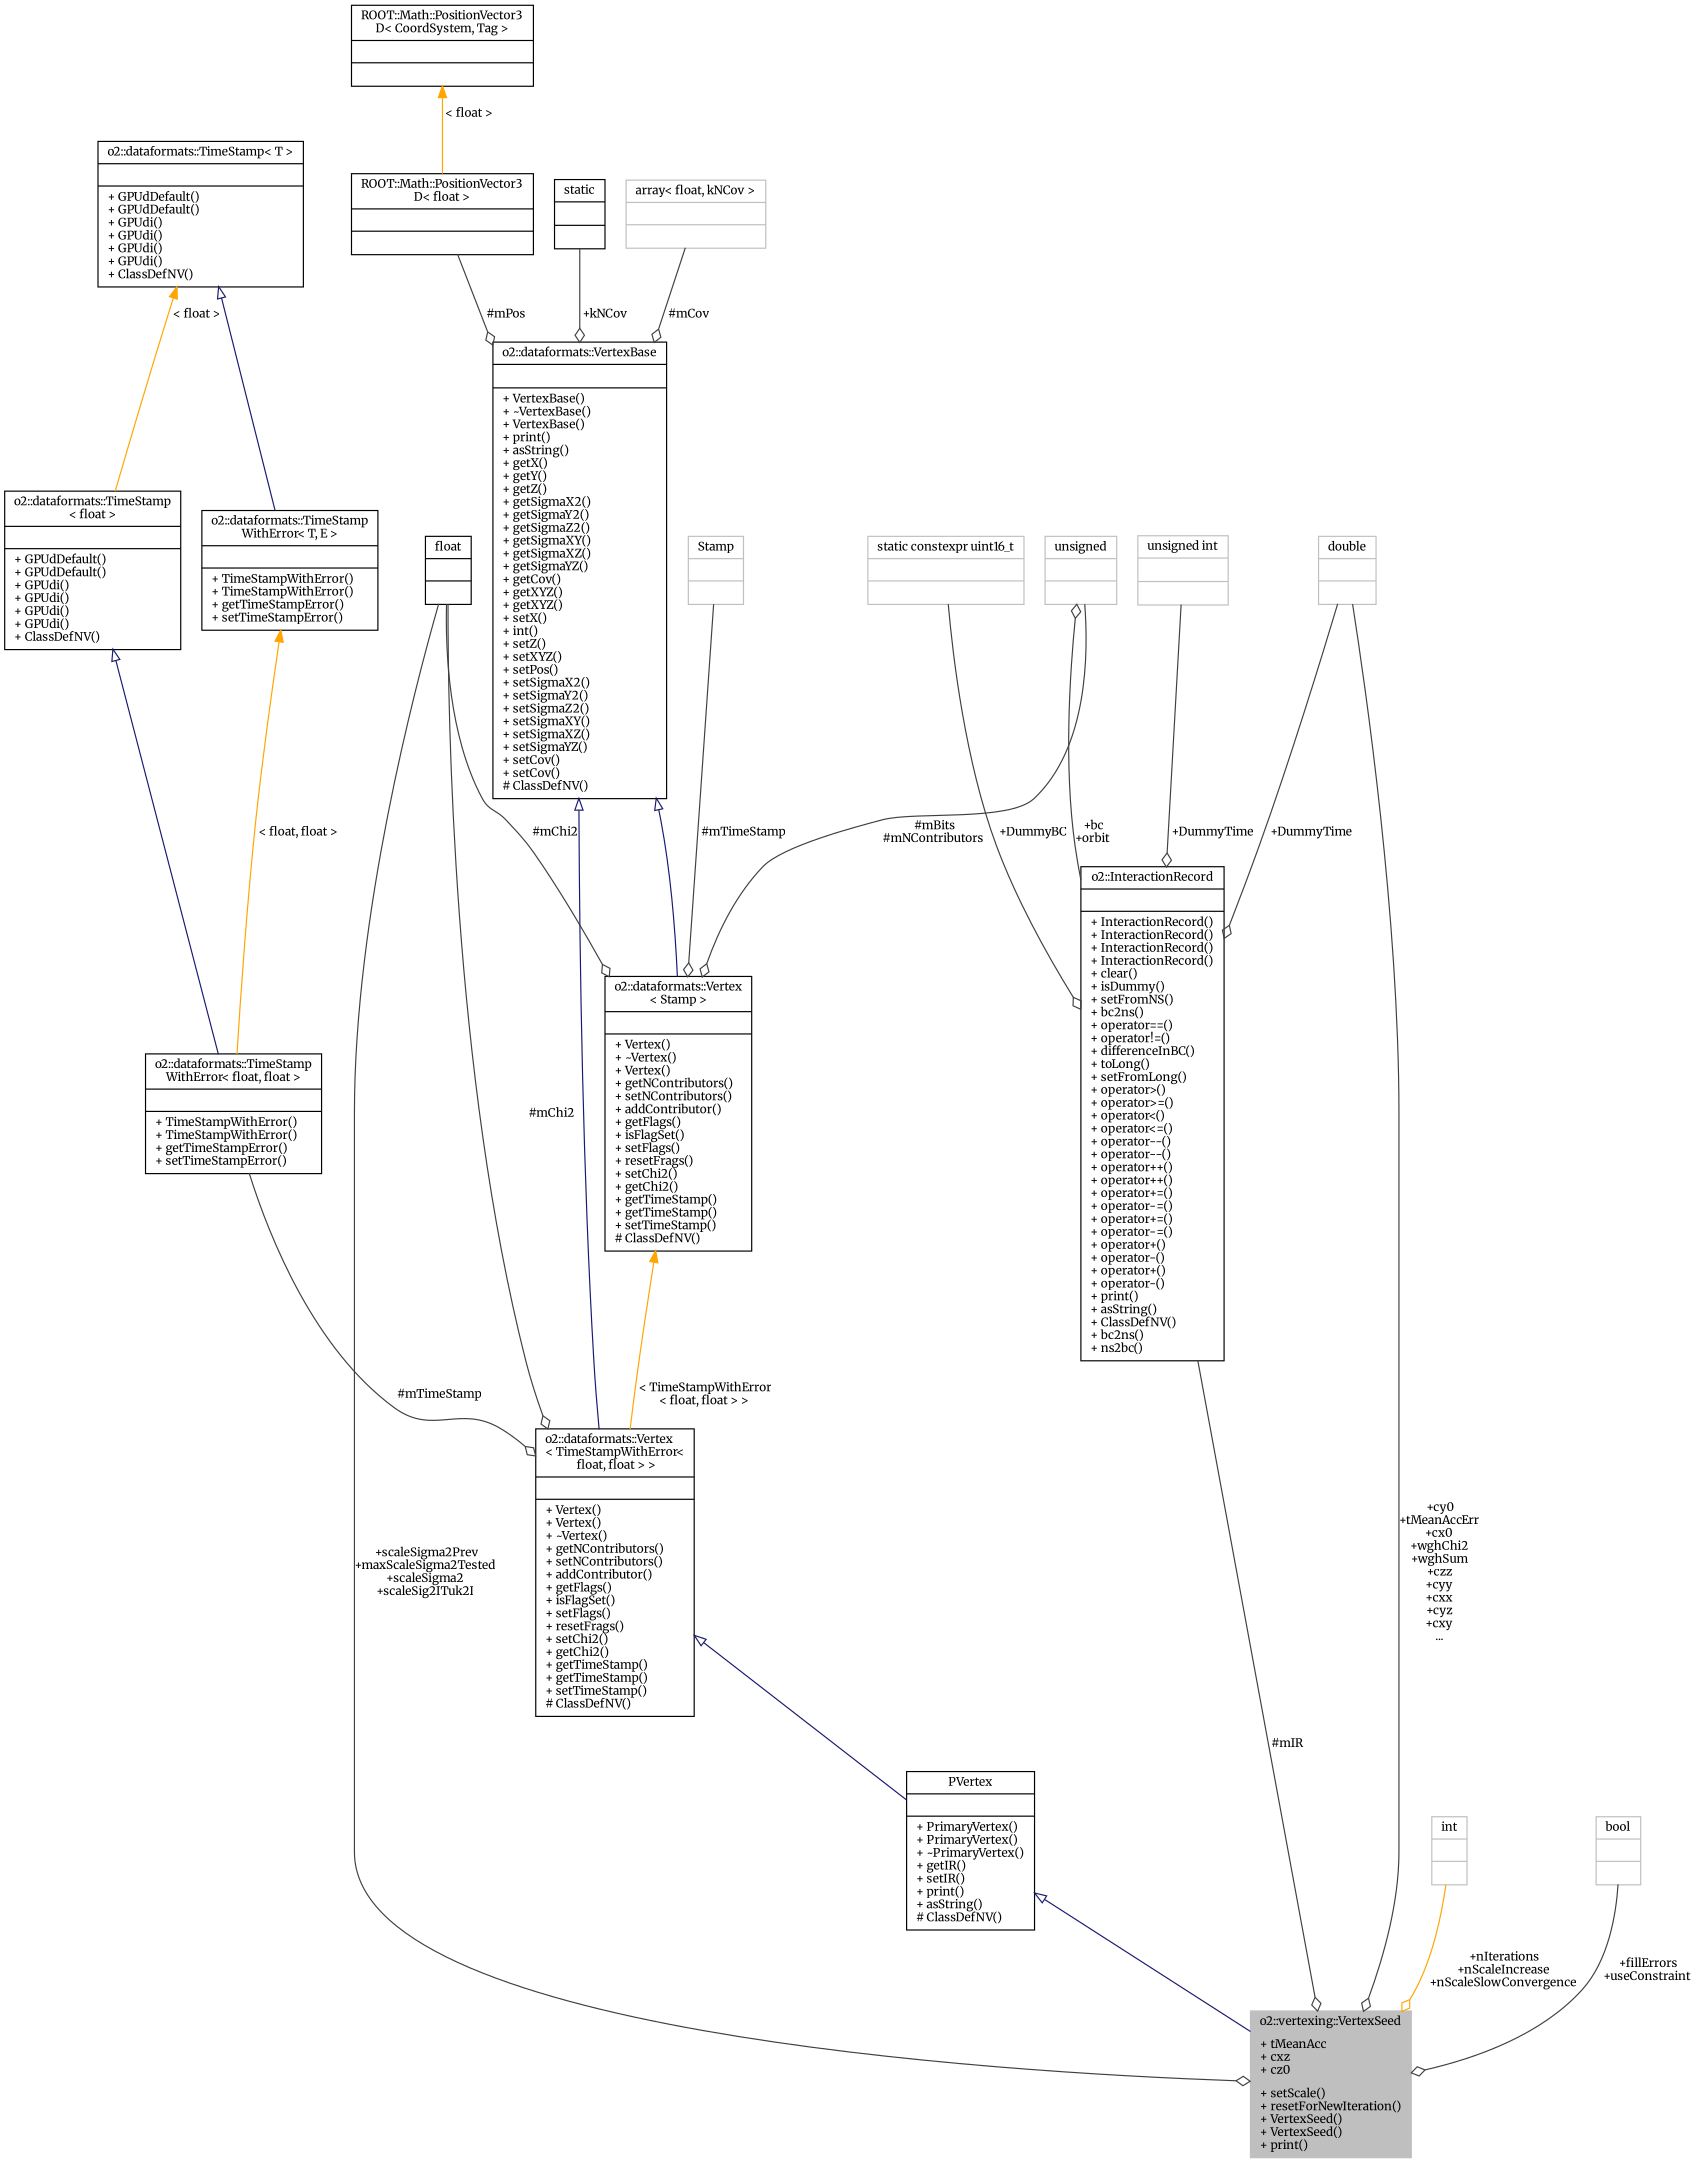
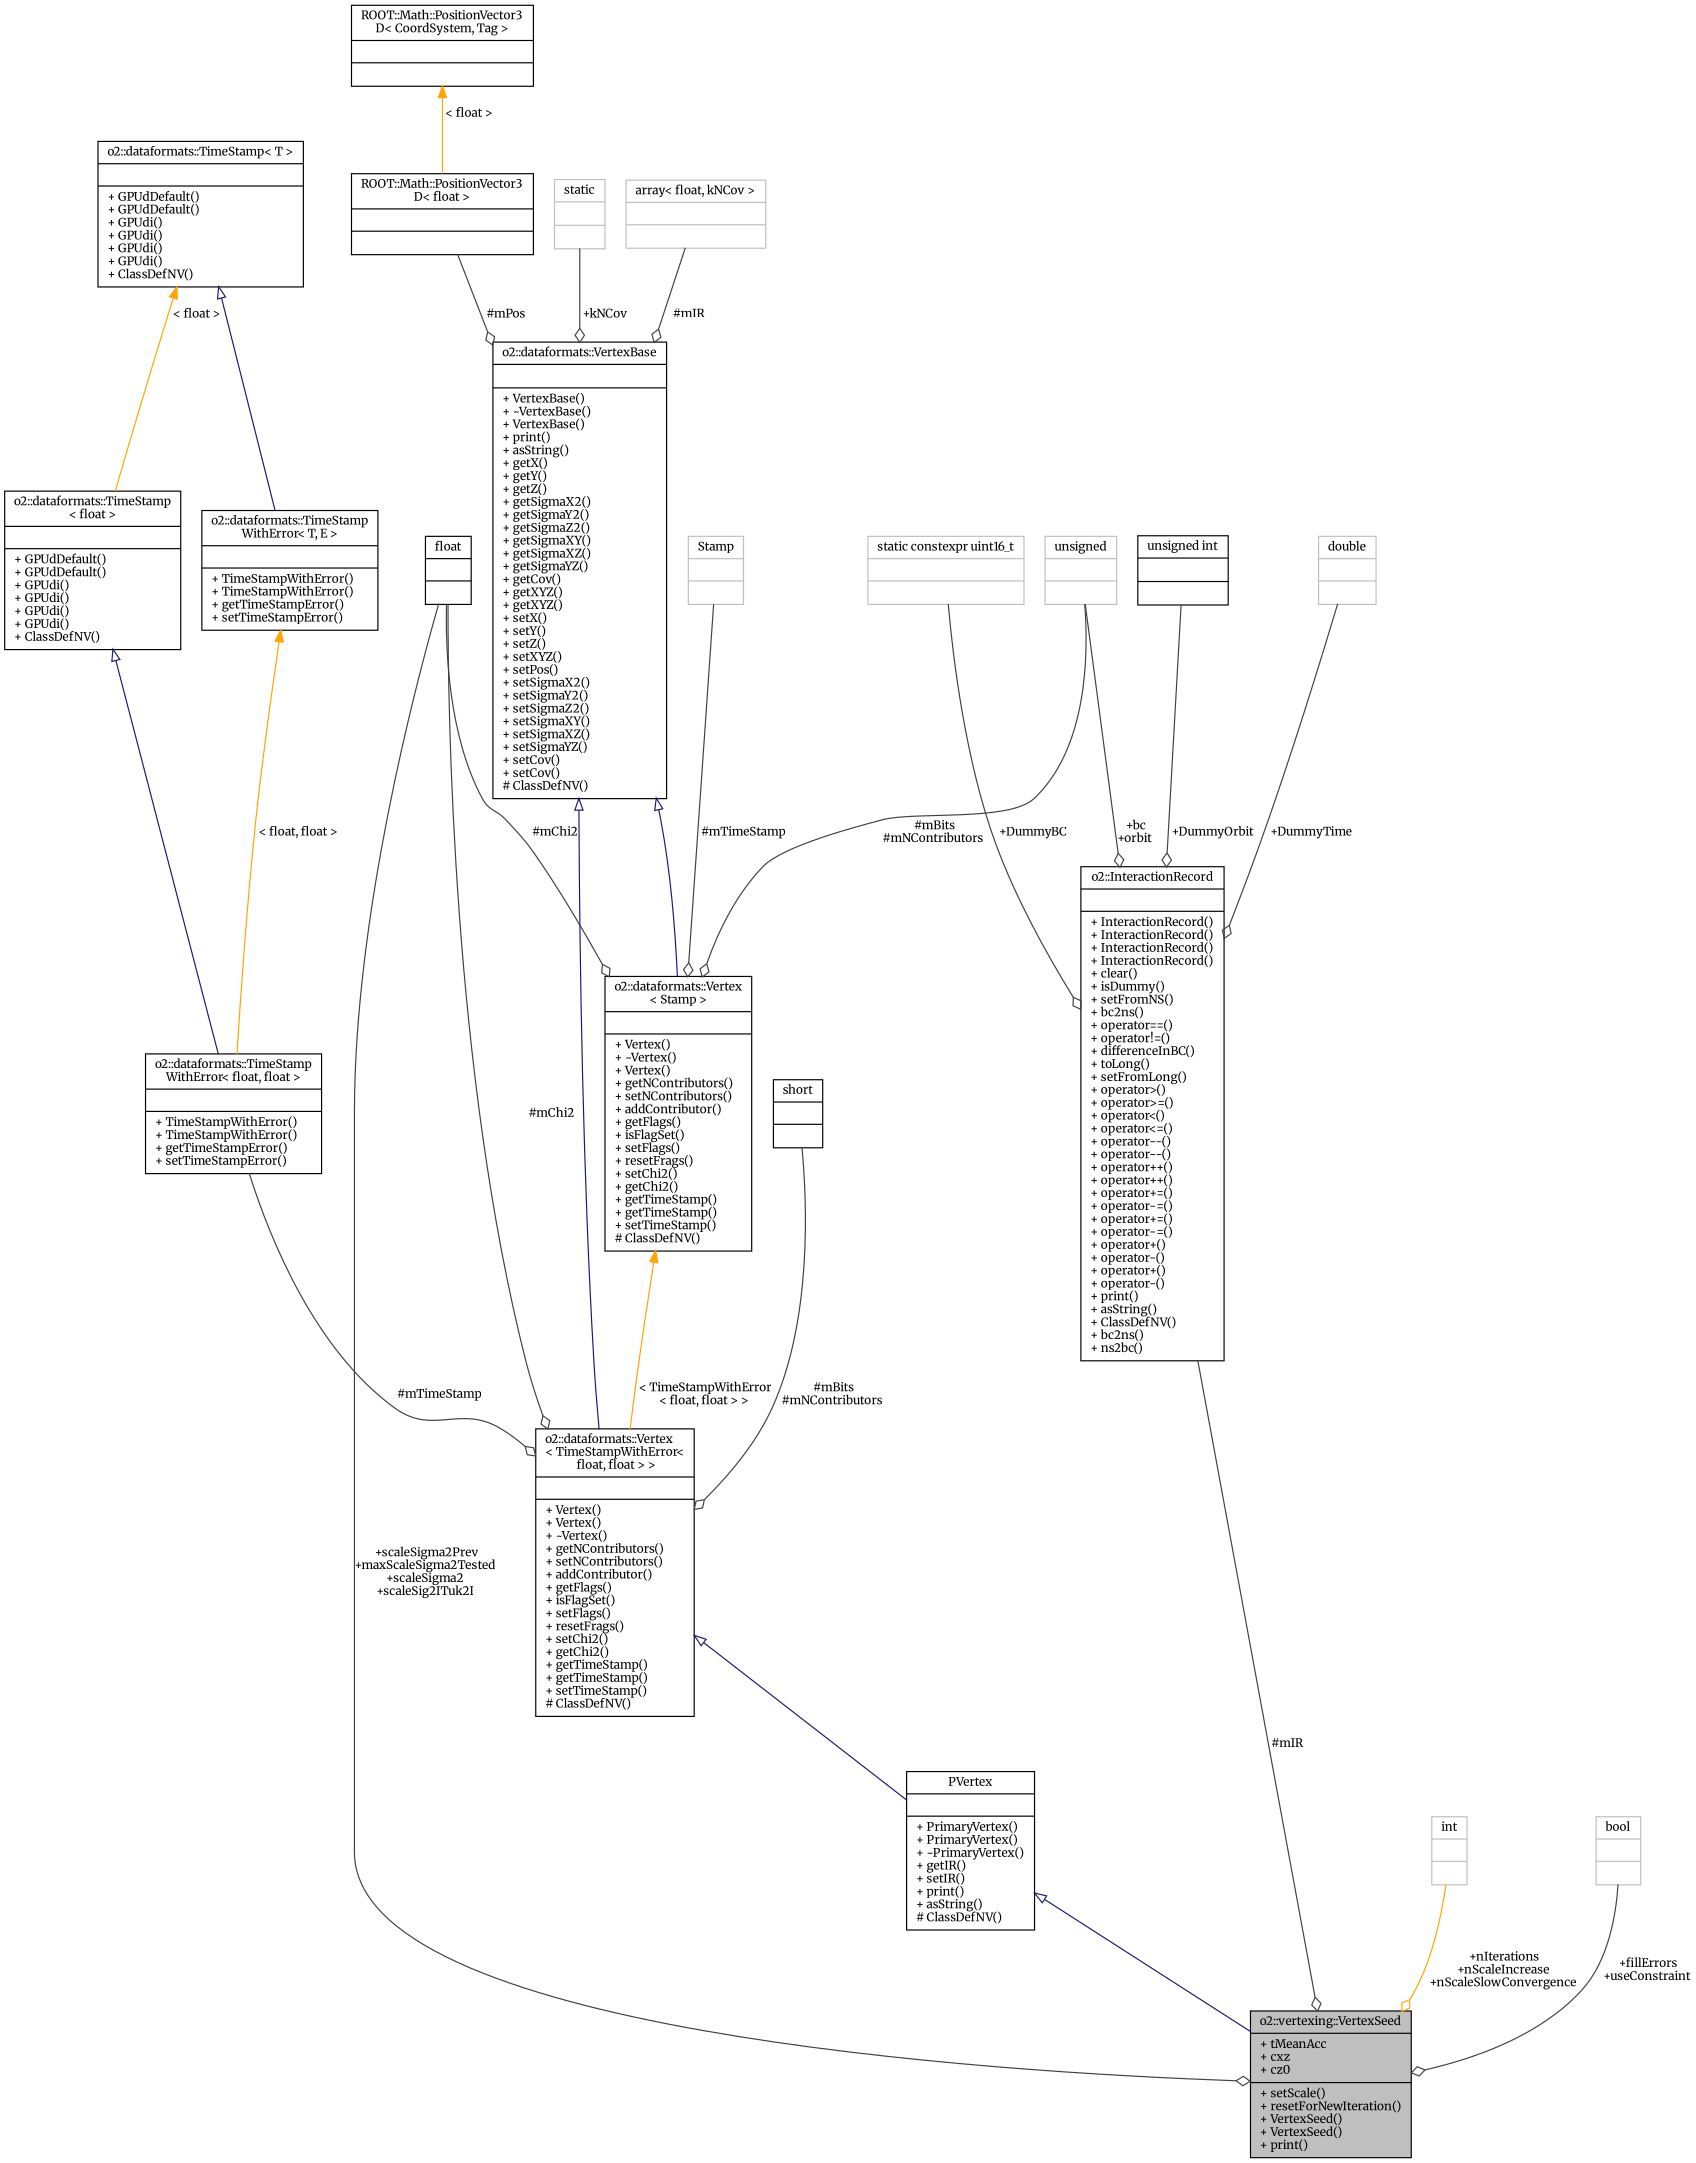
  digraph {
    fontname=Merriweather
    node [color=black fontname=Merriweather fontsize=10 shape=record]
    edge [color=grey25 fontname=Merriweather fontsize=10 labelfontname=Helvetica labelfontsize=10 style=solid arrowhead=odiamond]
-   n1 [color=grey75 fillcolor=grey75 fontcolor=black height=0.2 label="{o2::vertexing::VertexSeed\n|+ tMeanAcc\l+ cxz\l+ cz0\l|+ setScale()\l+ resetForNewIteration()\l+ VertexSeed()\l+ VertexSeed()\l+ print()\l}" style=filled width=0.4]
+   n1 [fillcolor=grey75 fontcolor=black height=0.2 label="{o2::vertexing::VertexSeed\n|+ tMeanAcc\l+ cxz\l+ cz0\l|+ setScale()\l+ resetForNewIteration()\l+ VertexSeed()\l+ VertexSeed()\l+ print()\l}" style=filled width=0.4]
    n2 [height=0.2 label="{PVertex\n||+ PrimaryVertex()\l+ PrimaryVertex()\l+ ~PrimaryVertex()\l+ getIR()\l+ setIR()\l+ print()\l+ asString()\l# ClassDefNV()\l}" width=0.4]
    n3 [height=0.2 label="{o2::dataformats::Vertex\l\< TimeStampWithError\<\l float, float \> \>\n||+ Vertex()\l+ Vertex()\l+ ~Vertex()\l+ getNContributors()\l+ setNContributors()\l+ addContributor()\l+ getFlags()\l+ isFlagSet()\l+ setFlags()\l+ resetFrags()\l+ setChi2()\l+ getChi2()\l+ getTimeStamp()\l+ getTimeStamp()\l+ setTimeStamp()\l# ClassDefNV()\l}" width=0.4]
-   n4 [height=0.2 label="{o2::dataformats::VertexBase\n||+ VertexBase()\l+ ~VertexBase()\l+ VertexBase()\l+ print()\l+ asString()\l+ getX()\l+ getY()\l+ getZ()\l+ getSigmaX2()\l+ getSigmaY2()\l+ getSigmaZ2()\l+ getSigmaXY()\l+ getSigmaXZ()\l+ getSigmaYZ()\l+ getCov()\l+ getXYZ()\l+ getXYZ()\l+ setX()\l+ int()\l+ setZ()\l+ setXYZ()\l+ setPos()\l+ setSigmaX2()\l+ setSigmaY2()\l+ setSigmaZ2()\l+ setSigmaXY()\l+ setSigmaXZ()\l+ setSigmaYZ()\l+ setCov()\l+ setCov()\l# ClassDefNV()\l}" width=0.4]
+   n4 [height=0.2 label="{o2::dataformats::VertexBase\n||+ VertexBase()\l+ ~VertexBase()\l+ VertexBase()\l+ print()\l+ asString()\l+ getX()\l+ getY()\l+ getZ()\l+ getSigmaX2()\l+ getSigmaY2()\l+ getSigmaZ2()\l+ getSigmaXY()\l+ getSigmaXZ()\l+ getSigmaYZ()\l+ getCov()\l+ getXYZ()\l+ getXYZ()\l+ setX()\l+ setY()\l+ setZ()\l+ setXYZ()\l+ setPos()\l+ setSigmaX2()\l+ setSigmaY2()\l+ setSigmaZ2()\l+ setSigmaXY()\l+ setSigmaXZ()\l+ setSigmaYZ()\l+ setCov()\l+ setCov()\l# ClassDefNV()\l}" width=0.4]
    n5 [height=0.2 label="{o2::dataformats::Vertex\l\< Stamp \>\n||+ Vertex()\l+ ~Vertex()\l+ Vertex()\l+ getNContributors()\l+ setNContributors()\l+ addContributor()\l+ getFlags()\l+ isFlagSet()\l+ setFlags()\l+ resetFrags()\l+ setChi2()\l+ getChi2()\l+ getTimeStamp()\l+ getTimeStamp()\l+ setTimeStamp()\l# ClassDefNV()\l}" width=0.4]
    n6 [color=grey75 height=0.2 label="{array\< float, kNCov \>\n||}" width=0.4]
    n7 [height=0.2 label="{ROOT::Math::PositionVector3\lD\< float \>\n||}" width=0.4]
    n8 [height=0.2 label="{ROOT::Math::PositionVector3\lD\< CoordSystem, Tag \>\n||}" width=0.4]
-   n9 [height=0.2 label="{static\n||}" width=0.4]
+   n9 [color=grey75 height=0.2 label="{static\n||}" width=0.4]
+   n10 [height=0.2 label="{short\n||}" width=0.4]
    n11 [height=0.2 label="{float\n||}" width=0.4]
    n12 [height=0.2 label="{o2::dataformats::TimeStamp\lWithError\< float, float \>\n||+ TimeStampWithError()\l+ TimeStampWithError()\l+ getTimeStampError()\l+ setTimeStampError()\l}" width=0.4]
    n13 [height=0.2 label="{o2::dataformats::TimeStamp\l\< float \>\n||+ GPUdDefault()\l+ GPUdDefault()\l+ GPUdi()\l+ GPUdi()\l+ GPUdi()\l+ GPUdi()\l+ ClassDefNV()\l}" width=0.4]
    n14 [height=0.2 label="{o2::dataformats::TimeStamp\< T \>\n||+ GPUdDefault()\l+ GPUdDefault()\l+ GPUdi()\l+ GPUdi()\l+ GPUdi()\l+ GPUdi()\l+ ClassDefNV()\l}" width=0.4]
    n15 [height=0.2 label="{o2::dataformats::TimeStamp\lWithError\< T, E \>\n||+ TimeStampWithError()\l+ TimeStampWithError()\l+ getTimeStampError()\l+ setTimeStampError()\l}" width=0.4]
    n16 [color=grey75 height=0.2 label="{unsigned\n||}" width=0.4]
    n17 [height=0.2 label="{o2::InteractionRecord\n||+ InteractionRecord()\l+ InteractionRecord()\l+ InteractionRecord()\l+ InteractionRecord()\l+ clear()\l+ isDummy()\l+ setFromNS()\l+ bc2ns()\l+ operator==()\l+ operator!=()\l+ differenceInBC()\l+ toLong()\l+ setFromLong()\l+ operator\>()\l+ operator\>=()\l+ operator\<()\l+ operator\<=()\l+ operator--()\l+ operator--()\l+ operator++()\l+ operator++()\l+ operator+=()\l+ operator-=()\l+ operator+=()\l+ operator-=()\l+ operator+()\l+ operator-()\l+ operator+()\l+ operator-()\l+ print()\l+ asString()\l+ ClassDefNV()\l+ bc2ns()\l+ ns2bc()\l}" width=0.4]
    n18 [color=grey75 height=0.2 label="{Stamp\n||}" width=0.4]
    n19 [color=grey75 height=0.2 label="{double\n||}" width=0.4]
-   n20 [color=grey75 height=0.2 label="{unsigned int\n||}" width=0.4]
+   n20 [height=0.2 label="{unsigned int\n||}" width=0.4]
    n21 [color=grey75 height=0.2 label="{static constexpr uint16_t\n||}" width=0.4]
    n22 [color=grey75 height=0.2 label="{int\n||}" width=0.4]
    n23 [color=grey75 height=0.2 label="{bool\n||}" width=0.4]
    n2 -> n1 [arrowtail=onormal color=midnightblue dir=back arrowhead=""]
    n3 -> n2 [arrowtail=onormal color=midnightblue dir=back arrowhead=""]
    n4 -> n3 [arrowtail=onormal color=midnightblue dir=back arrowhead=""]
    n4 -> n5 [arrowtail=onormal color=midnightblue dir=back arrowhead=""]
    n5 -> n3 [color=orange dir=back label=" \< TimeStampWithError\l\< float, float \> \>" arrowhead=""]
-   n6 -> n4 [label=" #mCov"]
+   n6 -> n4 [label=" #mIR"]
    n7 -> n4 [label=" #mPos"]
    n8 -> n7 [color=orange dir=back label=" \< float \>" arrowhead=""]
    n9 -> n4 [label=" +kNCov"]
+   n10 -> n3 [label=" #mBits\n#mNContributors"]
    n11 -> n1 [label=" +scaleSigma2Prev\n+maxScaleSigma2Tested\n+scaleSigma2\n+scaleSig2ITuk2I"]
    n11 -> n3 [label=" #mChi2"]
    n11 -> n5 [label=" #mChi2"]
    n12 -> n3 [label=" #mTimeStamp"]
    n13 -> n12 [arrowtail=onormal color=midnightblue dir=back arrowhead=""]
    n14 -> n13 [color=orange dir=back label=" \< float \>" arrowhead=""]
    n14 -> n15 [arrowtail=onormal color=midnightblue dir=back arrowhead=""]
    n15 -> n12 [color=orange dir=back label=" \< float, float \>" arrowhead=""]
    n16 -> n5 [label=" #mBits\n#mNContributors"]
-   n17 -> n16 [label=" +bc\n+orbit"]
+   n16 -> n17 [label=" +bc\n+orbit"]
    n17 -> n1 [label=" #mIR"]
    n18 -> n5 [label=" #mTimeStamp"]
-   n19 -> n1 [label=" +cy0\n+tMeanAccErr\n+cx0\n+wghChi2\n+wghSum\n+czz\n+cyy\n+cxx\n+cyz\n+cxy\n..."]
    n19 -> n17 [label=" +DummyTime"]
-   n20 -> n17 [label=" +DummyTime"]
+   n20 -> n17 [label=" +DummyOrbit"]
    n21 -> n17 [label=" +DummyBC"]
    n22 -> n1 [color=orange label=" +nIterations\n+nScaleIncrease\n+nScaleSlowConvergence"]
    n23 -> n1 [label=" +fillErrors\n+useConstraint"]
  }
